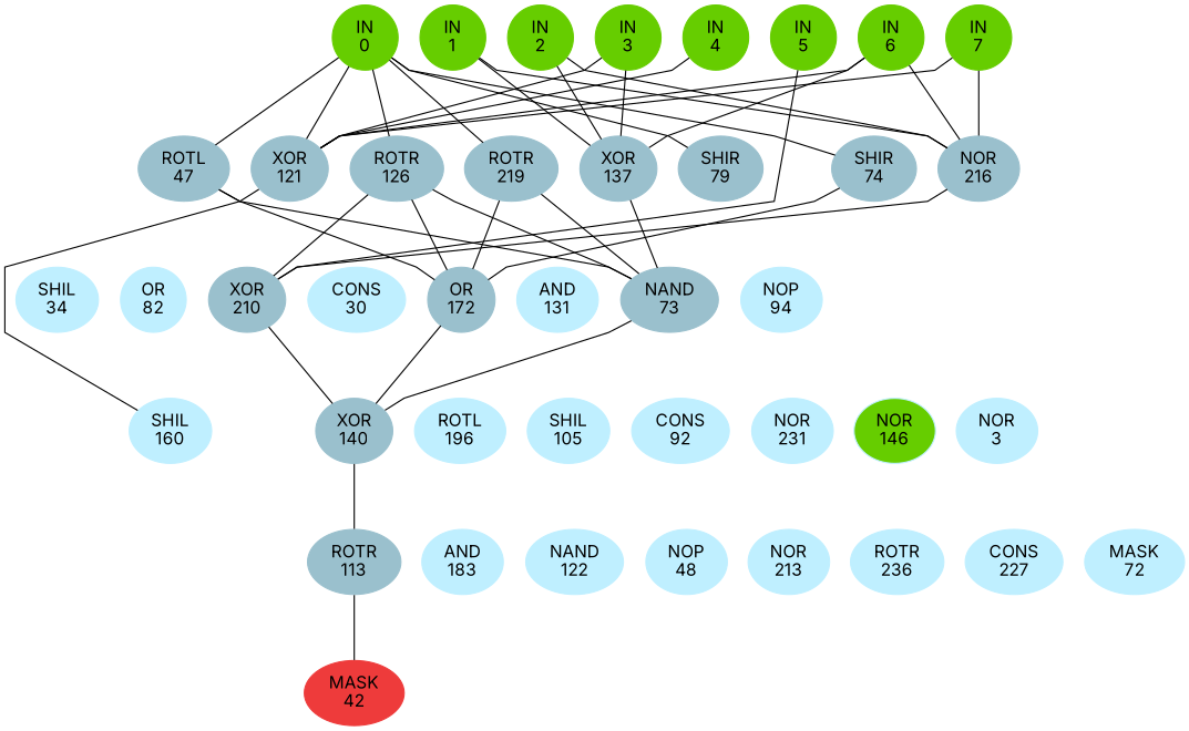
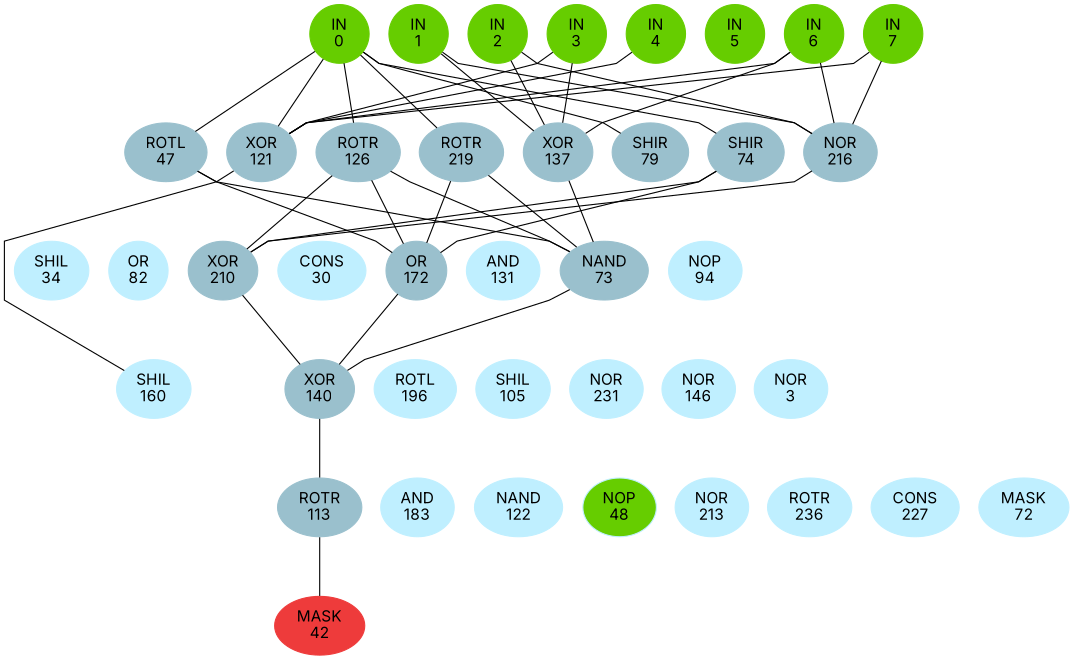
  graph {
    fontname=Inter
    ordering=out
    rankdir=BT
    ranksep=0.75
    splines=polyline
    node [color=lightblue1 fontname=Inter style=filled]
    edge [fontname=Inter style=invis]
    n1 [color=chartreuse3 label="IN\n0"]
    n2 [color=chartreuse3 label="IN\n1"]
    n3 [color=chartreuse3 label="IN\n2"]
    n4 [color=chartreuse3 label="IN\n3"]
    n5 [color=chartreuse3 label="IN\n4"]
    n6 [color=chartreuse3 label="IN\n5"]
    n7 [color=chartreuse3 label="IN\n6"]
    n8 [color=chartreuse3 label="IN\n7"]
    n9 [color=lightblue3 label="ROTL\n47"]
    n10 [color=lightblue3 label="XOR\n121"]
    n11 [color=lightblue3 label="ROTR\n126"]
    n12 [color=lightblue3 label="ROTR\n219"]
    n13 [color=lightblue3 label="XOR\n137"]
    n14 [color=lightblue3 label="SHIR\n79"]
    n15 [color=lightblue3 label="SHIR\n74"]
    n16 [color=lightblue3 label="NOR\n216"]
    n17 [label="SHIL\n34"]
    n18 [label="OR\n82"]
    n19 [color=lightblue3 label="XOR\n210"]
    n20 [label="CONS\n30"]
    n21 [color=lightblue3 label="OR\n172"]
    n22 [label="AND\n131"]
    n23 [color=lightblue3 label="NAND\n73"]
    n24 [label="NOP\n94"]
    n25 [label="SHIL\n160"]
    n26 [color=lightblue3 label="XOR\n140"]
    n27 [label="ROTL\n196"]
    n28 [label="SHIL\n105"]
-   n29 [label="CONS\n92"]
    n30 [label="NOR\n231"]
-   n31 [label="NOR\n146" fillcolor=chartreuse3]
+   n31 [label="NOR\n146"]
    n32 [label="NOR\n3"]
    n33 [color=lightblue3 label="ROTR\n113"]
    n34 [label="AND\n183"]
    n35 [label="NAND\n122"]
-   n36 [label="NOP\n48"]
+   n36 [label="NOP\n48" fillcolor=chartreuse3]
    n37 [label="NOR\n213"]
    n38 [label="ROTR\n236"]
    n39 [label="CONS\n227"]
    n40 [label="MASK\n72"]
    n41 [color=brown2 label="MASK\n42"]
    subgraph sub_1 {
      rank=same
      n1
      n2
      n3
      n4
      n5
      n6
      n7
      n8
    }
    subgraph sub_2 {
      rank=same
      n9
      n10
      n11
      n12
      n13
      n14
      n15
      n16
    }
    subgraph sub_3 {
      rank=same
      n17
      n18
      n19
      n20
      n21
      n22
      n23
      n24
    }
    subgraph sub_4 {
      rank=same
      n25
      n26
      n27
      n28
-     n29
      n30
      n31
      n32
    }
    subgraph sub_5 {
      rank=same
      n33
      n34
      n35
      n36
      n37
      n38
      n39
      n40
    }
    subgraph sub_6 {
      rank=same
      n41
    }
    n1 -- n2
    n2 -- n3
    n3 -- n4
    n4 -- n5
    n5 -- n6
    n6 -- n7
    n7 -- n8
    n9 -- n1 [style=solid]
    n9 -- n10
    n10 -- n1 [style=solid]
    n10 -- n4 [style=solid]
    n10 -- n5 [style=solid]
    n10 -- n7 [style=solid]
    n10 -- n8 [style=solid]
    n10 -- n11
    n11 -- n1 [style=solid]
    n11 -- n12
    n12 -- n1 [style=solid]
    n12 -- n13
    n13 -- n2 [style=solid]
    n13 -- n3 [style=solid]
    n13 -- n4 [style=solid]
    n13 -- n7 [style=solid]
    n13 -- n14
    n14 -- n1 [style=solid]
    n14 -- n15
    n15 -- n1 [style=solid]
    n15 -- n16
    n16 -- n2 [style=solid]
    n16 -- n3 [style=solid]
    n16 -- n7 [style=solid]
    n16 -- n8 [style=solid]
    n17 -- n18
    n18 -- n19
    n19 -- n11 [style=solid]
-   n19 -- n6 [style=solid]
+   n19 -- n15 [style=solid]
    n19 -- n16 [style=solid]
    n19 -- n20
    n20 -- n21
    n21 -- n9 [style=solid]
    n21 -- n11 [style=solid]
    n21 -- n12 [style=solid]
    n21 -- n15 [style=solid]
    n21 -- n22
    n22 -- n23
    n23 -- n9 [style=solid]
    n23 -- n11 [style=solid]
    n23 -- n12 [style=solid]
    n23 -- n13 [style=solid]
    n23 -- n24
    n25 -- n10 [style=solid]
    n25 -- n26
    n26 -- n19 [style=solid]
    n26 -- n21 [style=solid]
    n26 -- n23 [style=solid]
    n26 -- n27
    n27 -- n28
-   n28 -- n29
-   n29 -- n30
    n30 -- n31
    n31 -- n32
    n33 -- n26 [style=solid]
    n33 -- n34
    n34 -- n35
    n35 -- n36
    n36 -- n37
    n37 -- n38
    n38 -- n39
    n39 -- n40
    n41 -- n33 [style=solid]
    n41 -- n41
  }
